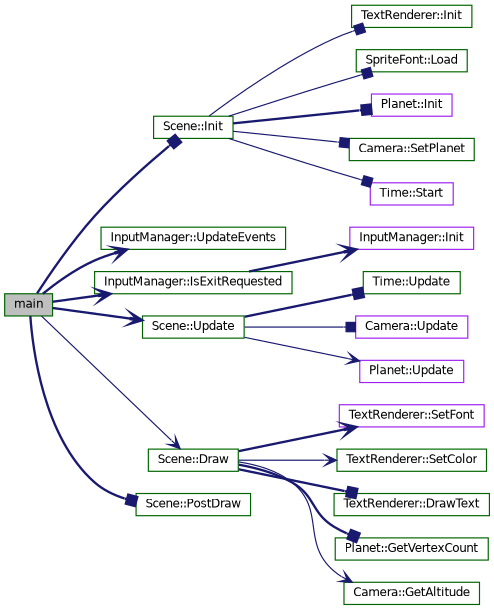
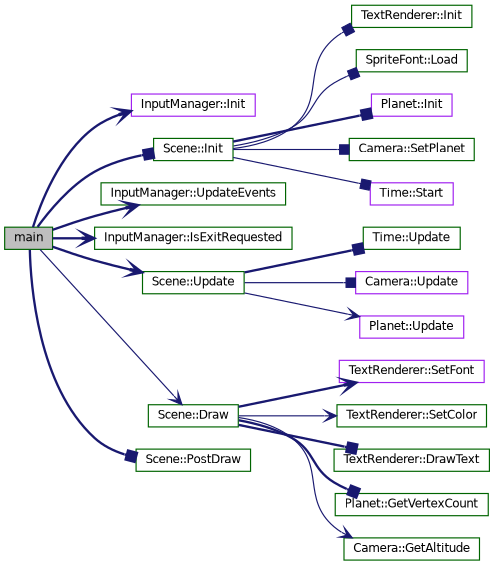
  digraph {
    rankdir=LR
    node [color=darkgreen fillcolor=white fontname=Helvetica fontsize=10 shape=record style=filled]
    edge [arrowhead=box color=midnightblue fontname=Helvetica fontsize=10 labelfontname=Helvetica labelfontsize=10 style=bold]
    n1 [fillcolor=grey75 fontcolor=black height=0.2 label=main width=0.4]
    n2 [color=purple height=0.2 label="InputManager::Init" width=0.4]
    n3 [height=0.2 label="Scene::Init" width=0.4]
    n4 [height=0.2 label="InputManager::UpdateEvents" width=0.4]
    n5 [height=0.2 label="InputManager::IsExitRequested" width=0.4]
    n6 [height=0.2 label="Scene::Update" width=0.4]
    n7 [height=0.2 label="Scene::Draw" width=0.4]
    n8 [height=0.2 label="Scene::PostDraw" width=0.4]
    n9 [height=0.2 label="TextRenderer::Init" width=0.4]
    n10 [height=0.2 label="SpriteFont::Load" width=0.4]
    n11 [color=purple height=0.2 label="Planet::Init" width=0.4]
    n12 [height=0.2 label="Camera::SetPlanet" width=0.4]
    n13 [color=purple height=0.2 label="Time::Start" width=0.4]
    n14 [height=0.2 label="Time::Update" width=0.4]
    n15 [color=purple height=0.2 label="Camera::Update" width=0.4]
    n16 [color=purple height=0.2 label="Planet::Update" width=0.4]
    n17 [color=purple height=0.2 label="TextRenderer::SetFont" width=0.4]
    n18 [height=0.2 label="TextRenderer::SetColor" width=0.4]
    n19 [height=0.2 label="TextRenderer::DrawText" width=0.4]
    n20 [height=0.2 label="Planet::GetVertexCount" width=0.4]
    n21 [height=0.2 label="Camera::GetAltitude" width=0.4]
-   n5 -> n2 [arrowhead=vee]
+   n1 -> n2 [arrowhead=vee]
    n1 -> n3
    n1 -> n4 [arrowhead=vee]
    n1 -> n5 [arrowhead=vee]
    n1 -> n6 [arrowhead=vee]
    n1 -> n7 [arrowhead=vee style=solid]
    n1 -> n8
    n3 -> n9 [style=solid]
    n3 -> n10 [style=solid]
    n3 -> n11
    n3 -> n12 [style=solid]
    n3 -> n13 [style=solid]
    n6 -> n14
    n6 -> n15 [style=solid]
    n6 -> n16 [arrowhead=vee style=solid]
    n7 -> n17 [arrowhead=vee]
    n7 -> n18 [arrowhead=vee style=solid]
    n7 -> n19
    n7 -> n20
    n7 -> n21 [arrowhead=vee style=solid]
  }
